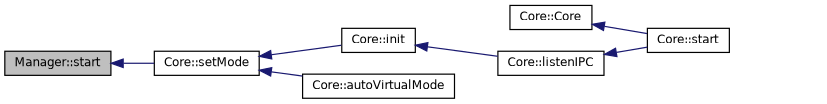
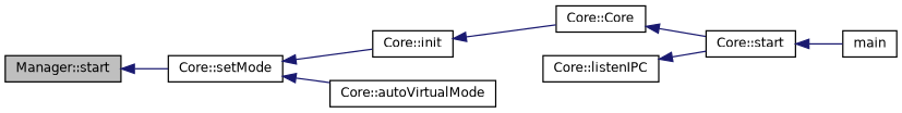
  digraph {
    rankdir=LR
    node [color=black fillcolor=white fontname=Helvetica fontsize=10 shape=record style=filled]
    edge [color=midnightblue dir=back fontname=Helvetica fontsize=10 labelfontname=Helvetica labelfontsize=10 style=solid]
    n1 [fillcolor=grey75 fontcolor=black height=0.2 label="Manager::start" width=0.4]
    n2 [height=0.2 label="Core::setMode" width=0.4]
    n3 [height=0.2 label="Core::init" width=0.4]
    n4 [height=0.2 label="Core::autoVirtualMode" width=0.4]
    n5 [height=0.2 label="Core::Core" width=0.4]
    n6 [height=0.2 label="Core::listenIPC" width=0.4]
    n7 [height=0.2 label="Core::start" width=0.4]
+   n8 [height=0.2 label=main width=0.4]
    n1 -> n2
    n2 -> n3
    n2 -> n4
-   n3 -> n6
+   n3 -> n5
    n5 -> n7
    n6 -> n7
+   n7 -> n8
  }
